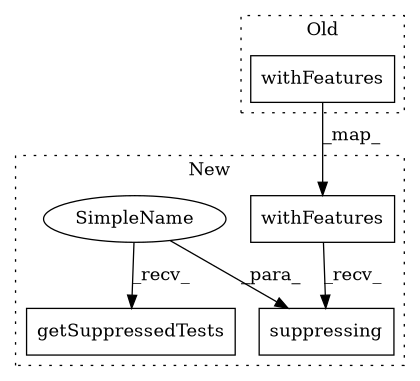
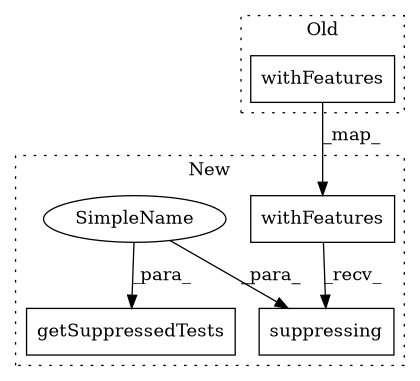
  digraph {
    node [a=32 l="13,1" s="4855,4934" shape=box]
    n1 [label=withFeatures]
    n2 [l="12,1" label=suppressing s="4947,4993"]
    n3 [l=20 label=getSuppressedTests s=4973]
    n4 [a=42 l=13 label=SimpleName s=4959 shape=ellipse]
    n5 [label=withFeatures]
    subgraph cluster_1 {
      label=New
      style=dotted
      n1
      n2
      n3
      n4
    }
    subgraph cluster_2 {
      label=Old
      style=dotted
      n5
    }
    n1 -> n2 [label=_recv_]
    n4 -> n2 [label=_para_]
-   n4 -> n3 [label=_recv_]
+   n4 -> n3 [label=_para_]
    n5 -> n1 [label=_map_]
  }
